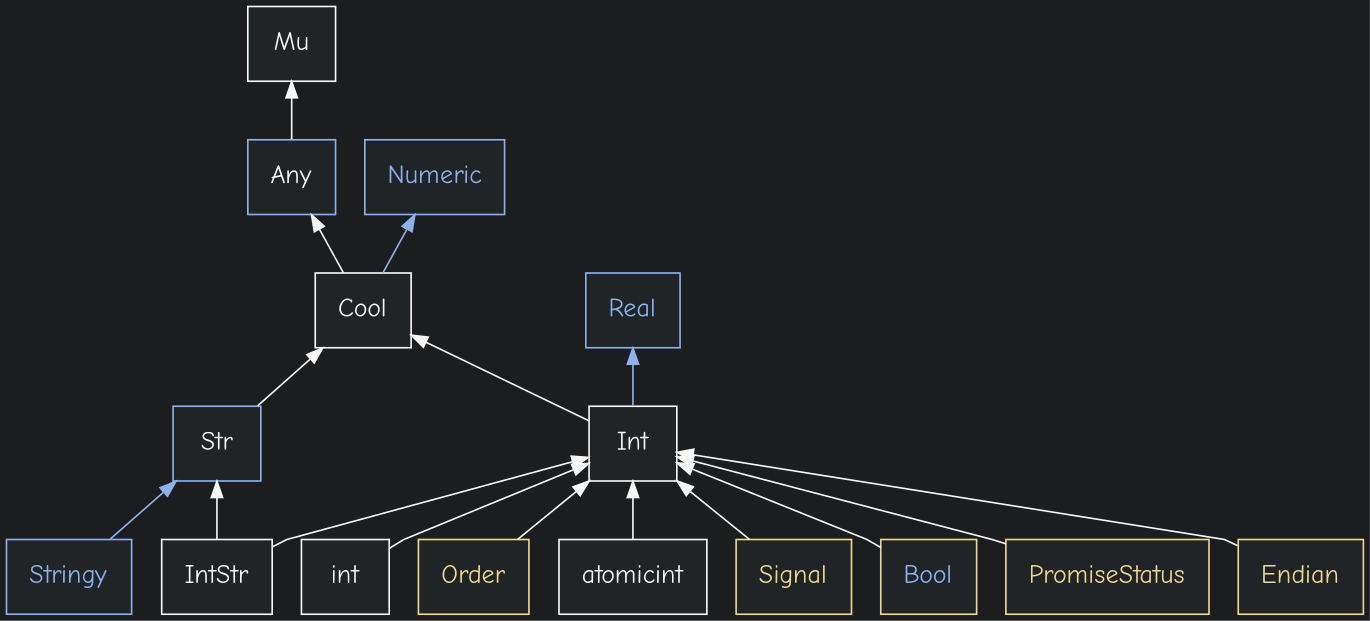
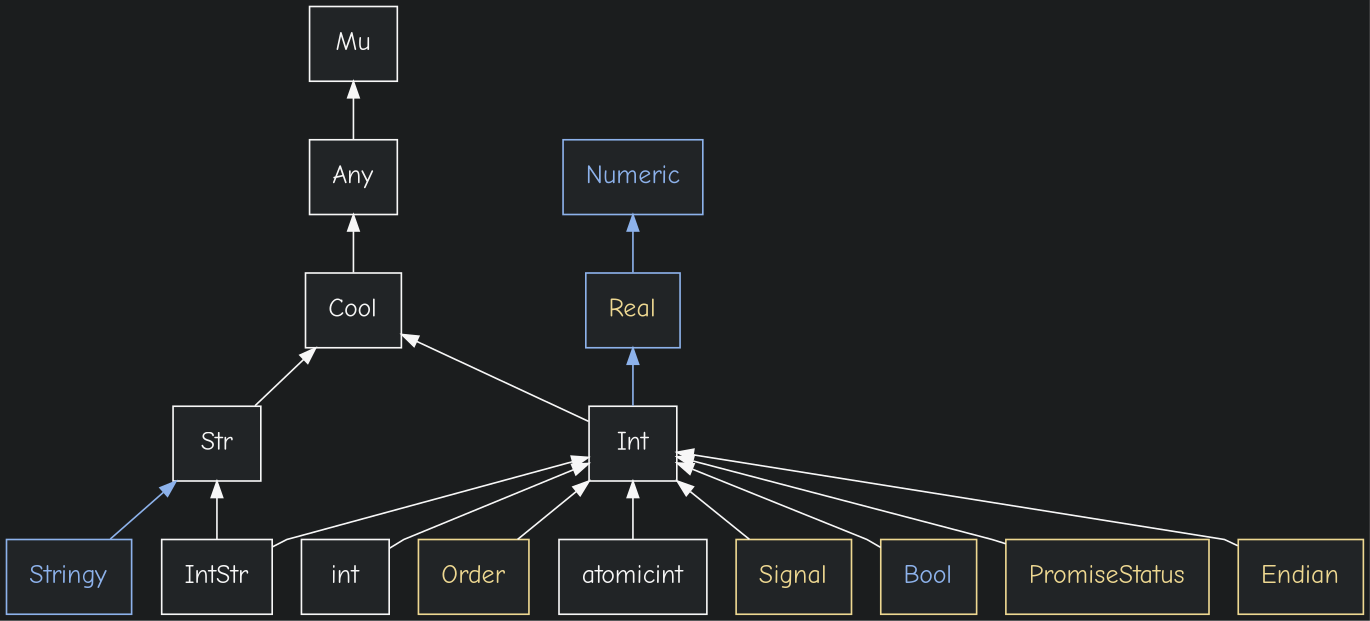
  digraph {
    bgcolor="#1B1D1E"
    fontname="Comic Neue"
    rankdir=BT
    splines=polyline
    node [color="#f7f7f7" fillcolor="#212426" fontcolor="#f7f7f7" fontname="Comic Neue" fontsize=16 margin=0.2 shape=rectangle style=filled]
    edge [color="#f7f7f7" fontname="Comic Neue"]
    Int
    Cool
-   Real [color="#8DB2EB" fontcolor="#8DB2EB"]
-   Any [color="#8DB2EB"]
+   Real [color="#8DB2EB" fontcolor="#EED891"]
+   Any
    Numeric [color="#8DB2EB" fontcolor="#8DB2EB"]
    Mu
    int
    Order [color="#EED891" fontcolor="#EED891"]
    atomicint
    Signal [color="#EED891" fontcolor="#EED891"]
    Bool [color="#EED891" fontcolor="#8DB2EB"]
    Stringy [color="#8DB2EB" fontcolor="#8DB2EB"]
-   Str [color="#8DB2EB"]
+   Str
    IntStr
    PromiseStatus [color="#EED891" fontcolor="#EED891"]
    Endian [color="#EED891" fontcolor="#EED891"]
    Int -> Cool
    Int -> Real [color="#8DB2EB"]
    Cool -> Any
-   Cool -> Numeric [color="#8DB2EB"]
+   Real -> Numeric [color="#8DB2EB"]
    Any -> Mu
    int -> Int
    Order -> Int
    atomicint -> Int
    Signal -> Int
    Bool -> Int
    Stringy -> Str [color="#8DB2EB"]
    Str -> Cool
    IntStr -> Int
    IntStr -> Str
    PromiseStatus -> Int
    Endian -> Int
  }
